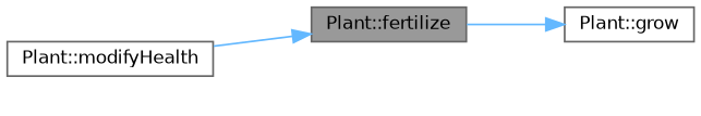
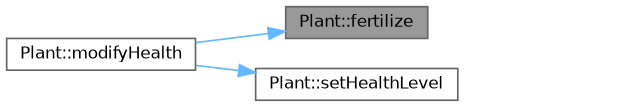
  digraph {
    rankdir=LR
    node [color=grey40 fillcolor=white fontname=Helvetica fontsize=10 shape=box style=filled]
    edge [color=steelblue1 fontname=Helvetica fontsize=10 labelfontname=Helvetica labelfontsize=10 style=solid]
    n1 [color=gray40 fillcolor=grey60 fontcolor=black height=0.2 label="Plant::fertilize" width=0.4]
-   n2 [height=0.2 label="Plant::grow" width=0.4]
    n3 [height=0.2 label="Plant::modifyHealth" width=0.4]
-   n1 -> n2
+   n4 [height=0.2 label="Plant::setHealthLevel" width=0.4]
    n3 -> n1
+   n3 -> n4
  }
